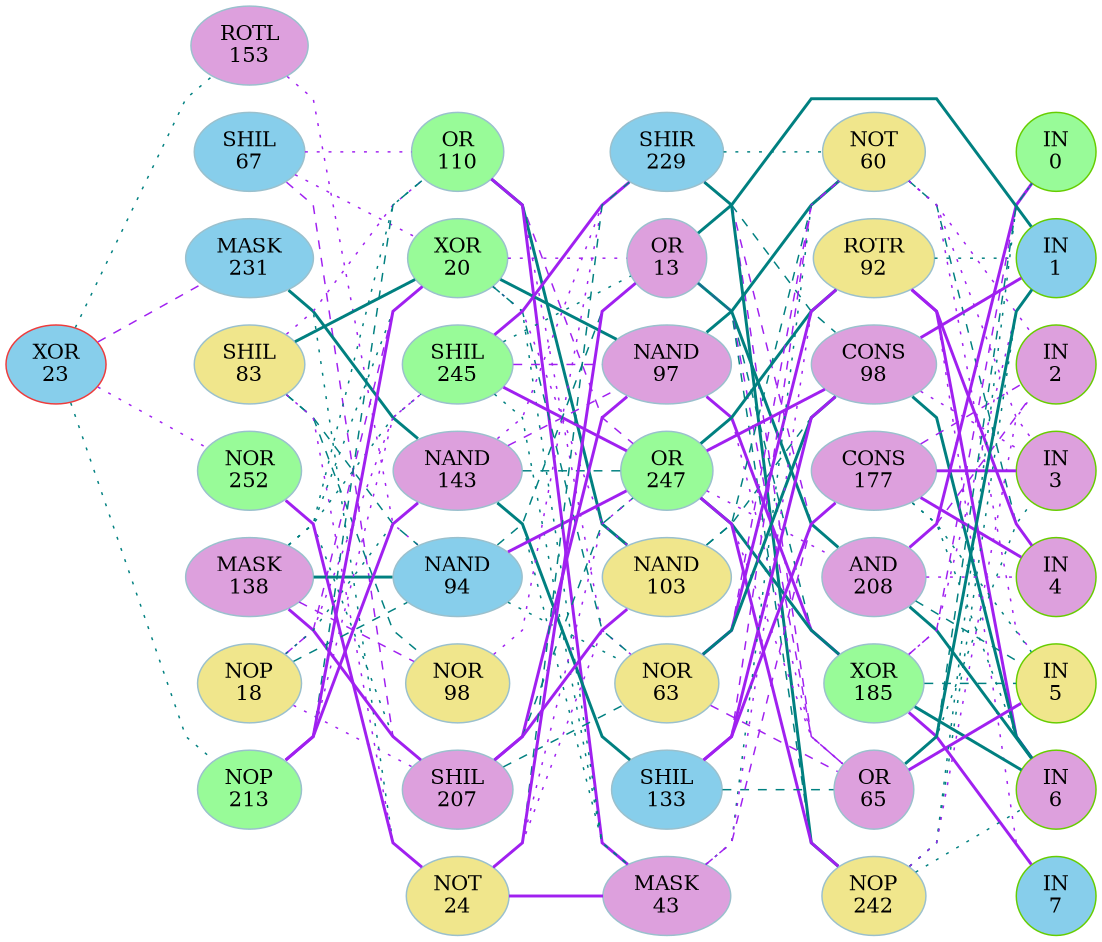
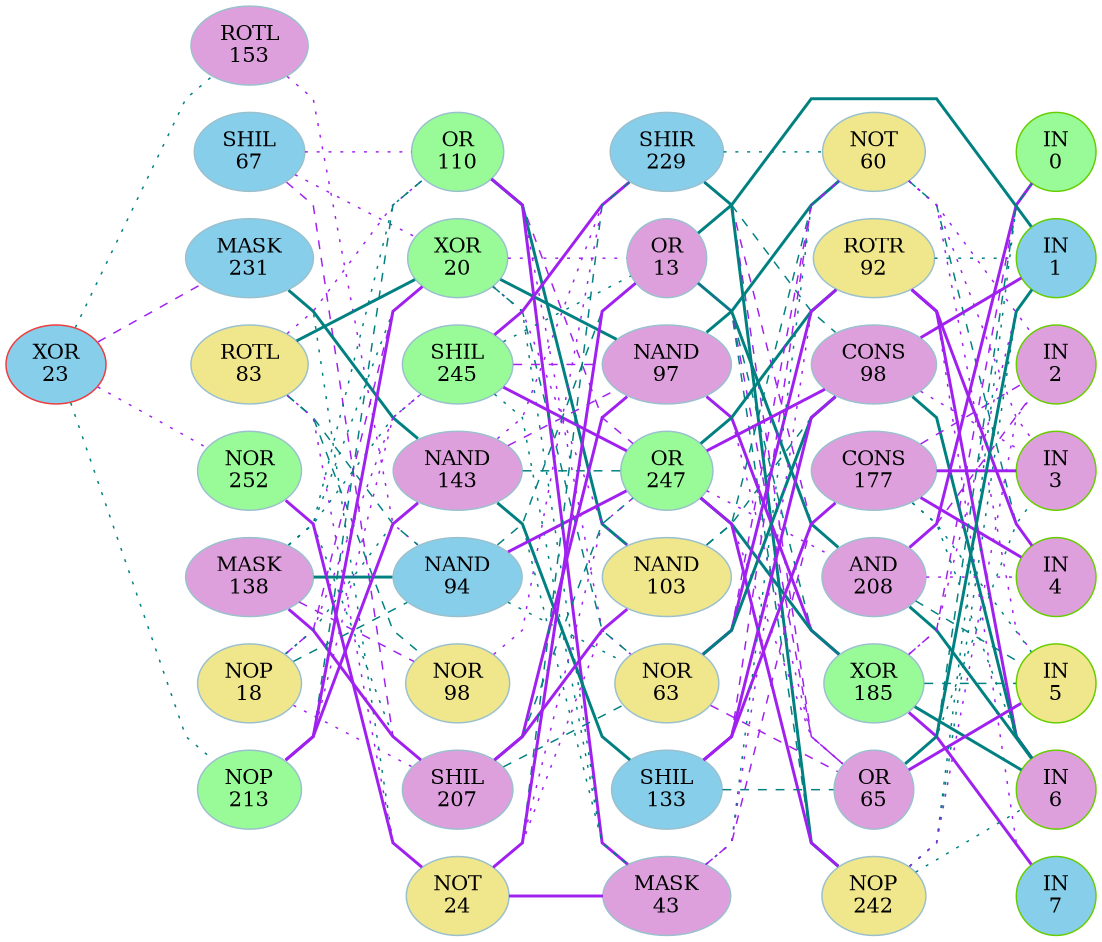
  graph {
    ordering=out
    rankdir=LR
    ranksep=0.75
    splines=polyline
    node [color=lightblue3 fillcolor=plum style=filled]
    edge [style=dotted color=purple]
    n1 [color=chartreuse3 fillcolor=palegreen label="IN\n0"]
    n2 [color=chartreuse3 fillcolor=skyblue label="IN\n1"]
    n3 [color=chartreuse3 label="IN\n2"]
    n4 [color=chartreuse3 label="IN\n3"]
    n5 [color=chartreuse3 label="IN\n4"]
    n6 [color=chartreuse3 fillcolor=khaki label="IN\n5"]
    n7 [color=chartreuse3 label="IN\n6"]
    n8 [color=chartreuse3 fillcolor=skyblue label="IN\n7"]
    n9 [fillcolor=khaki label="NOT\n60"]
    n10 [fillcolor=khaki label="ROTR\n92"]
    n11 [label="CONS\n98"]
    n12 [label="CONS\n177"]
    n13 [label="AND\n208"]
    n14 [fillcolor=palegreen label="XOR\n185"]
    n15 [label="OR\n65"]
    n16 [fillcolor=khaki label="NOP\n242"]
    n17 [fillcolor=skyblue label="SHIR\n229"]
    n18 [label="OR\n13"]
    n19 [label="NAND\n97"]
    n20 [fillcolor=palegreen label="OR\n247"]
    n21 [fillcolor=khaki label="NAND\n103"]
    n22 [fillcolor=khaki label="NOR\n63"]
    n23 [fillcolor=skyblue label="SHIL\n133"]
    n24 [label="MASK\n43"]
    n25 [fillcolor=palegreen label="OR\n110"]
    n26 [fillcolor=palegreen label="XOR\n20"]
    n27 [fillcolor=palegreen label="SHIL\n245"]
    n28 [label="NAND\n143"]
    n29 [fillcolor=skyblue label="NAND\n94"]
    n30 [fillcolor=khaki label="NOR\n98"]
    n31 [label="SHIL\n207"]
    n32 [fillcolor=khaki label="NOT\n24"]
    n33 [label="ROTL\n153"]
    n34 [fillcolor=skyblue label="SHIL\n67"]
    n35 [fillcolor=skyblue label="MASK\n231"]
-   n36 [fillcolor=khaki label="SHIL\n83"]
+   n36 [fillcolor=khaki label="ROTL\n83"]
    n37 [fillcolor=palegreen label="NOR\n252"]
    n38 [label="MASK\n138"]
    n39 [fillcolor=khaki label="NOP\n18"]
    n40 [fillcolor=palegreen label="NOP\n213"]
    n41 [color=brown2 fillcolor=skyblue label="XOR\n23"]
    subgraph sub_1 {
      rank=same
      n1
      n2
      n3
      n4
      n5
      n6
      n7
      n8
    }
    subgraph sub_2 {
      rank=same
      n9
      n10
      n11
      n12
      n13
      n14
      n15
      n16
    }
    subgraph sub_3 {
      rank=same
      n17
      n18
      n19
      n20
      n21
      n22
      n23
      n24
    }
    subgraph sub_4 {
      rank=same
      n25
      n26
      n27
      n28
      n29
      n30
      n31
      n32
    }
    subgraph sub_5 {
      rank=same
      n33
      n34
      n35
      n36
      n37
      n38
      n39
      n40
    }
    subgraph sub_6 {
      rank=same
      n41
    }
    n1 -- n2 [style=invis color=""]
    n2 -- n3 [style=invis color=""]
    n3 -- n4 [style=invis color=""]
    n4 -- n5 [style=invis color=""]
    n5 -- n6 [style=invis color=""]
    n6 -- n7 [style=invis color=""]
    n7 -- n8 [style=invis color=""]
    n9 -- n3
    n9 -- n4
    n9 -- n5 [color=teal style=dashed]
    n9 -- n6
    n9 -- n10 [style=invis color=""]
    n10 -- n2 [color=teal]
    n10 -- n5 [style=bold]
    n10 -- n7 [style=bold]
    n10 -- n8
    n10 -- n11 [style=invis color=""]
    n11 -- n2 [style=bold]
    n11 -- n4
    n11 -- n7 [color=teal style=bold]
    n11 -- n12 [style=invis color=""]
    n12 -- n3 [style=dashed]
    n12 -- n4 [style=bold]
    n12 -- n5 [style=bold]
    n12 -- n6 [color=teal]
    n12 -- n7 [color=teal]
    n12 -- n13 [style=invis color=""]
    n13 -- n1 [style=bold]
    n13 -- n3 [style=dashed]
    n13 -- n5
    n13 -- n6 [color=teal style=dashed]
    n13 -- n7 [color=teal style=bold]
    n13 -- n14 [style=invis color=""]
    n14 -- n1 [style=dashed]
    n14 -- n2
    n14 -- n6 [color=teal style=dashed]
    n14 -- n7 [color=teal style=bold]
    n14 -- n8 [style=bold]
    n14 -- n15 [style=invis color=""]
    n15 -- n1 [color=teal style=dashed]
    n15 -- n2 [color=teal style=bold]
    n15 -- n4 [color=teal]
    n15 -- n6 [style=bold]
    n15 -- n16 [style=invis color=""]
    n16 -- n1 [color=teal]
    n16 -- n2 [color=teal]
    n16 -- n3
    n16 -- n7 [color=teal]
    n17 -- n9 [color=teal]
    n17 -- n11 [color=teal style=dashed]
    n17 -- n13 [style=dashed]
    n17 -- n15 [style=dashed]
    n17 -- n16 [color=teal style=bold]
    n17 -- n18 [style=invis color=""]
    n18 -- n2 [color=teal style=bold]
    n18 -- n13 [color=teal style=bold]
    n18 -- n14 [color=teal style=dashed]
    n18 -- n15 [style=dashed]
    n18 -- n16 [color=teal style=dashed]
    n18 -- n19 [style=invis color=""]
    n19 -- n9 [color=teal style=bold]
    n19 -- n14 [style=bold]
    n19 -- n15
    n19 -- n20 [style=invis color=""]
    n20 -- n10 [color=teal style=bold]
    n20 -- n11 [style=bold]
    n20 -- n13
    n20 -- n14 [color=teal style=bold]
    n20 -- n15
    n20 -- n16 [style=bold]
    n20 -- n21 [style=invis color=""]
    n21 -- n9 [color=teal style=dashed]
    n21 -- n11 [color=teal style=dashed]
    n21 -- n22 [style=invis color=""]
    n22 -- n9 [style=dashed]
    n22 -- n10 [style=bold]
    n22 -- n11 [color=teal style=bold]
    n22 -- n15 [style=dashed]
    n22 -- n23 [style=invis color=""]
    n23 -- n9 [style=dashed]
    n23 -- n11 [style=bold]
    n23 -- n12 [style=bold]
    n23 -- n15 [color=teal style=dashed]
    n23 -- n24 [style=invis color=""]
    n24 -- n9 [color=teal]
    n24 -- n10
    n24 -- n12 [style=dashed]
    n25 -- n20 [style=dashed]
    n25 -- n21 [color=teal style=bold]
    n25 -- n22
    n25 -- n24 [style=bold]
    n25 -- n26 [style=invis color=""]
    n26 -- n18
    n26 -- n19 [color=teal style=bold]
    n26 -- n21
    n26 -- n22 [color=teal style=dashed]
    n26 -- n24 [color=teal]
    n26 -- n27 [style=invis color=""]
    n27 -- n17 [style=bold]
    n27 -- n18 [color=teal]
    n27 -- n19 [style=dashed]
    n27 -- n20 [style=bold]
    n27 -- n24 [color=teal]
    n27 -- n28 [style=invis color=""]
    n28 -- n17
    n28 -- n19 [style=dashed]
    n28 -- n20 [color=teal style=dashed]
    n28 -- n23 [color=teal style=bold]
    n28 -- n24 [color=teal]
    n28 -- n29 [style=invis color=""]
    n29 -- n18 [color=teal style=dashed]
    n29 -- n20 [style=bold]
    n29 -- n22 [color=teal]
    n29 -- n30 [style=invis color=""]
    n30 -- n17
    n30 -- n31 [style=invis color=""]
    n31 -- n19 [style=bold]
    n31 -- n20 [color=teal style=dashed]
    n31 -- n21 [style=bold]
    n31 -- n22 [color=teal style=dashed]
    n31 -- n32 [style=invis color=""]
    n32 -- n17 [color=teal style=dashed]
    n32 -- n18 [style=bold]
    n32 -- n20
    n32 -- n21
    n32 -- n24 [style=bold]
    n33 -- n29
    n33 -- n34 [style=invis color=""]
    n34 -- n25
    n34 -- n26
    n34 -- n31 [style=dashed]
    n34 -- n35 [style=invis color=""]
    n35 -- n28 [color=teal style=bold]
    n35 -- n32 [color=teal]
    n35 -- n36 [style=invis color=""]
    n36 -- n25
    n36 -- n26 [color=teal style=bold]
    n36 -- n29 [color=teal style=dashed]
    n36 -- n30 [color=teal style=dashed]
    n36 -- n32
    n36 -- n37 [style=invis color=""]
    n37 -- n31 [color=teal]
    n37 -- n32 [style=bold]
    n37 -- n38 [style=invis color=""]
    n38 -- n25 [color=teal]
    n38 -- n26 [color=teal]
    n38 -- n27 [color=teal]
    n38 -- n29 [color=teal style=bold]
    n38 -- n30 [style=dashed]
    n38 -- n31 [style=bold]
    n38 -- n39 [style=invis color=""]
    n39 -- n26 [style=dashed]
    n39 -- n27
    n39 -- n28 [color=teal]
    n39 -- n29 [color=teal style=dashed]
    n39 -- n31
    n39 -- n40 [style=invis color=""]
    n40 -- n25 [color=teal style=dashed]
    n40 -- n26 [style=bold]
    n40 -- n27
    n40 -- n28 [style=bold]
    n41 -- n33 [color=teal]
    n41 -- n35 [style=dashed]
    n41 -- n37
    n41 -- n40 [color=teal]
    n41 -- n41 [style=invis color=""]
  }
